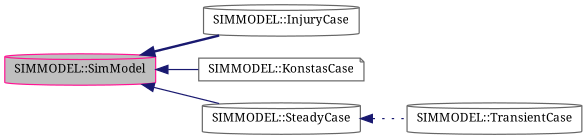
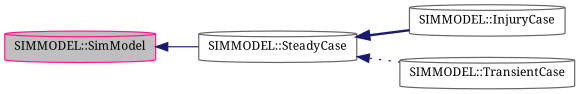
  digraph {
    fontname="Noto Serif"
    rankdir=LR
    node [color=gray40 fillcolor=white fontname="Noto Serif" fontsize=10 shape=cylinder style=filled]
    edge [color=midnightblue dir=back fontname="Noto Serif" fontsize=10 labelfontname=Helvetica labelfontsize=10 style=solid]
    n1 [color=deeppink fillcolor=grey75 fontcolor=black height=0.2 label="SIMMODEL::SimModel" width=0.4]
    n2 [height=0.2 label="SIMMODEL::InjuryCase" width=0.4]
-   n3 [height=0.2 label="SIMMODEL::KonstasCase" shape=note width=0.4]
    n4 [height=0.2 label="SIMMODEL::SteadyCase" width=0.4]
    n5 [height=0.2 label="SIMMODEL::TransientCase" width=0.4]
-   n1 -> n2 [style=bold]
-   n1 -> n3
+   n4 -> n2 [style=bold]
    n1 -> n4
    n4 -> n5 [style=dotted]
  }
